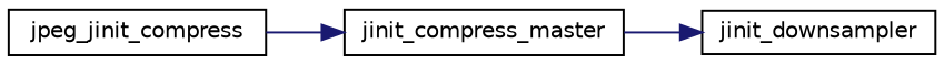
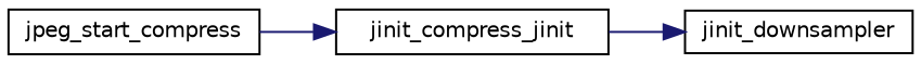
  digraph {
    rankdir=RL
    node [color=black fontname=Helvetica fontsize=10 shape=record]
    edge [color=midnightblue dir=back fontname=Helvetica fontsize=10 labelfontname=Helvetica labelfontsize=10 style=solid]
    n1 [height=0.2 label=jinit_downsampler width=0.4]
-   n2 [height=0.2 label=jinit_compress_master width=0.4]
-   n3 [height=0.2 label=jpeg_jinit_compress width=0.4]
+   n2 [height=0.2 label=jinit_compress_jinit width=0.4]
+   n3 [height=0.2 label=jpeg_start_compress width=0.4]
    n1 -> n2
    n2 -> n3
  }
